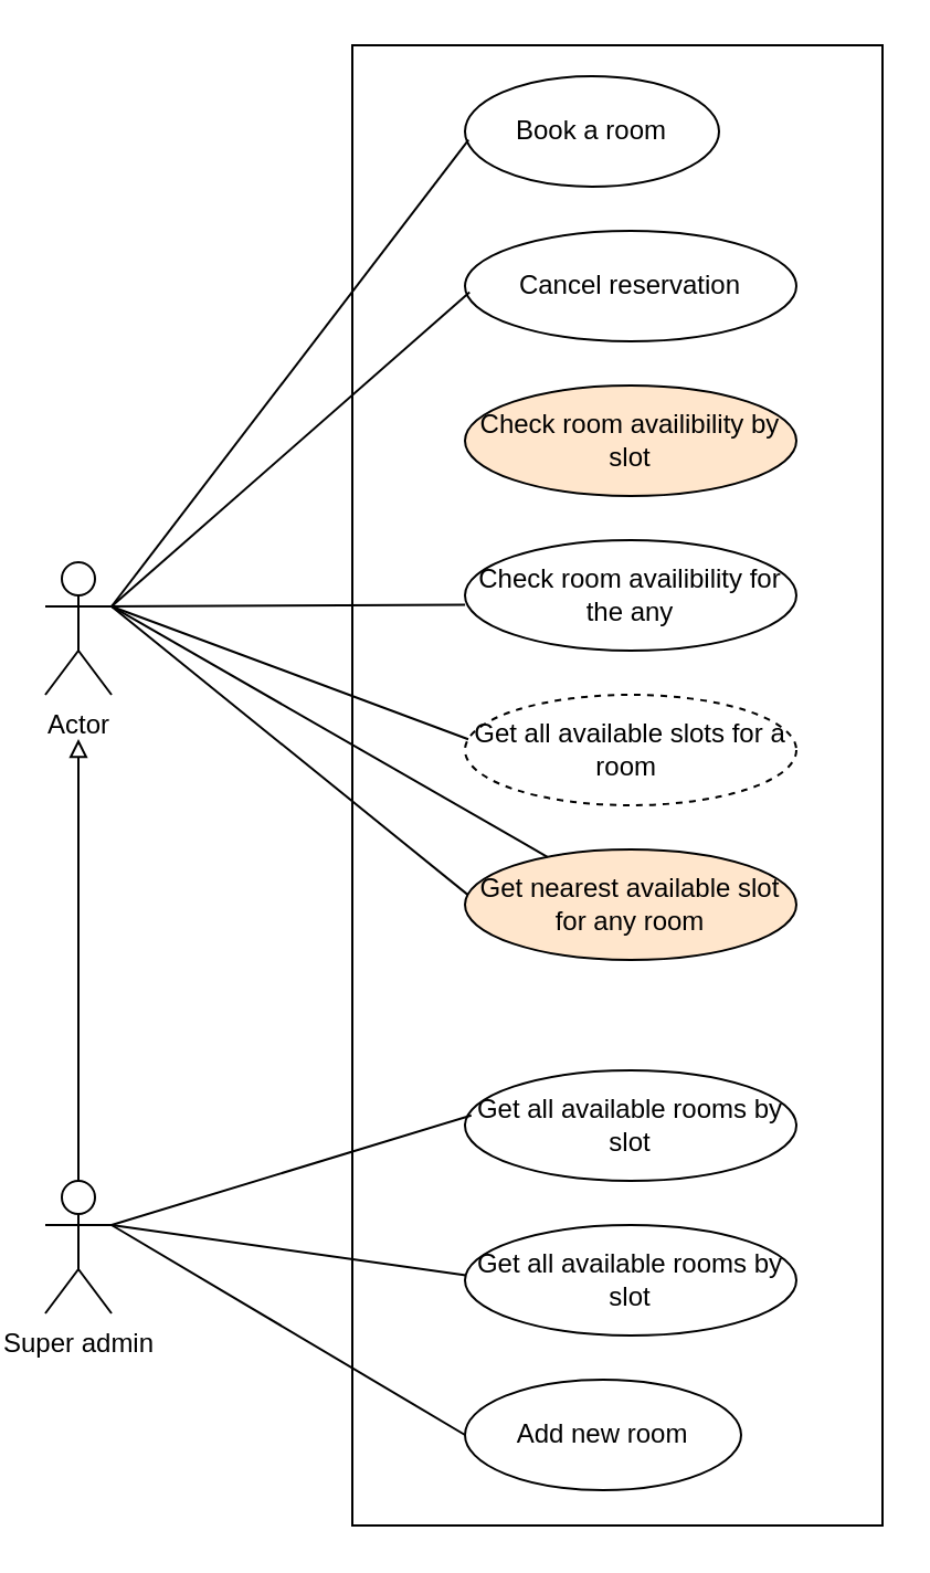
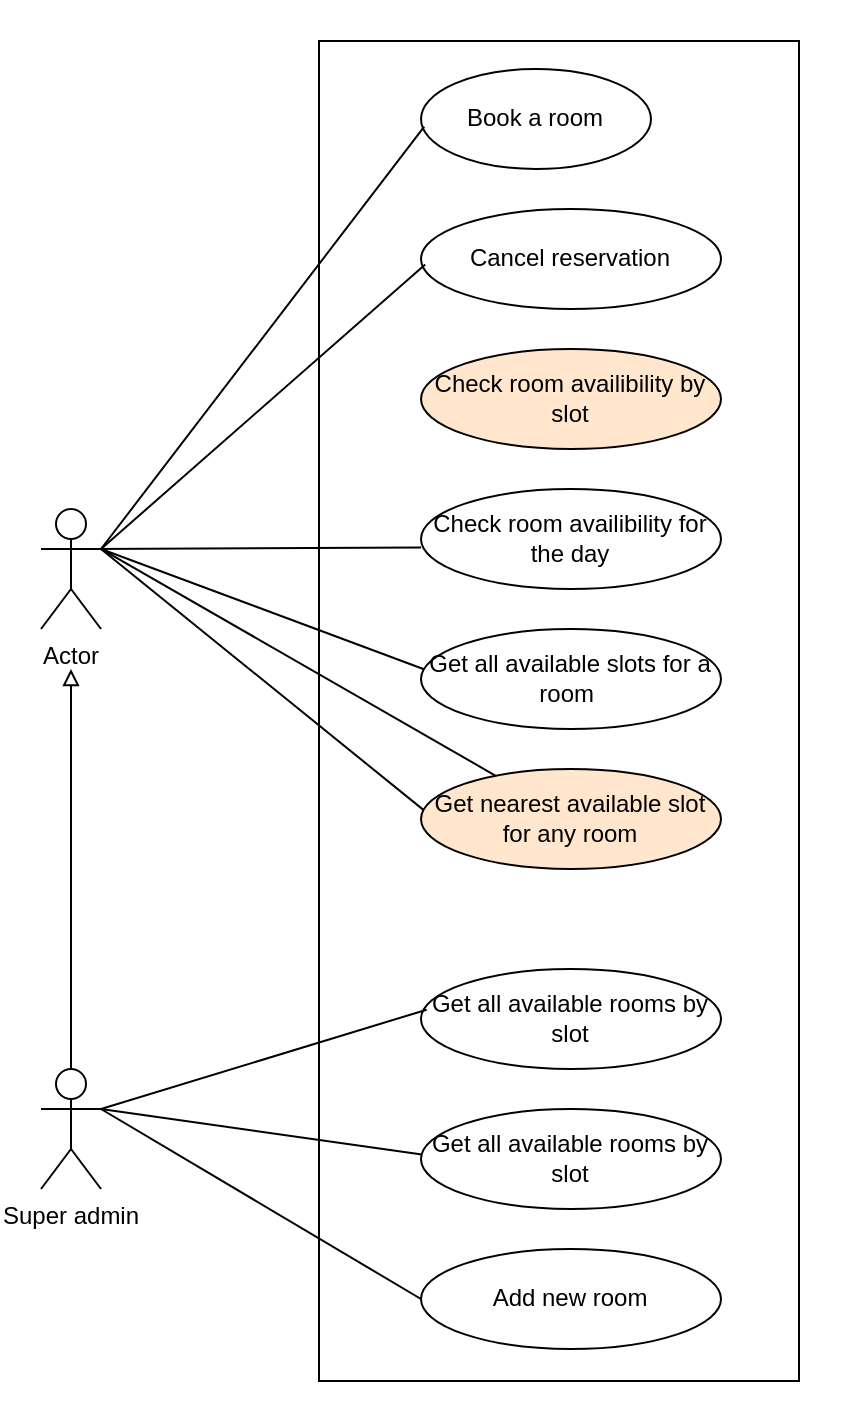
  <mxCell id="0" />
  <mxCell id="1" parent="0" />
  <mxCell id="2" value="Actor" style="shape=umlActor;verticalLabelPosition=bottom;verticalAlign=top;html=1;outlineConnect=0;" vertex="1" parent="1"><mxGeometry x="20" y="254" width="30" height="60" as="geometry" /></mxCell>
  <mxCell id="3" value="Super admin" style="shape=umlActor;verticalLabelPosition=bottom;verticalAlign=top;html=1;outlineConnect=0;" vertex="1" parent="1"><mxGeometry x="20" y="534" width="30" height="60" as="geometry" /></mxCell>
  <mxCell id="4" value="Book a room" style="ellipse;whiteSpace=wrap;html=1;" vertex="1" parent="1"><mxGeometry x="210" y="34" width="115" height="50" as="geometry" /></mxCell>
  <mxCell id="5" value="Cancel reservation" style="ellipse;whiteSpace=wrap;html=1;" vertex="1" parent="1"><mxGeometry x="210" y="104" width="150" height="50" as="geometry" /></mxCell>
  <mxCell id="6" value="Check room availibility by slot" style="ellipse;whiteSpace=wrap;html=1;fillColor=#ffe6cc;" vertex="1" parent="1"><mxGeometry x="210" y="174" width="150" height="50" as="geometry" /></mxCell>
- <mxCell id="7" value="Check room availibility for the any" style="ellipse;whiteSpace=wrap;html=1;" vertex="1" parent="1"><mxGeometry x="210" y="244" width="150" height="50" as="geometry" /></mxCell>
- <mxCell id="8" value="Get all available slots for a room&amp;nbsp;" style="ellipse;whiteSpace=wrap;html=1;dashed=1;" vertex="1" parent="1"><mxGeometry x="210" y="314" width="150" height="50" as="geometry" /></mxCell>
+ <mxCell id="7" value="Check room availibility for the day" style="ellipse;whiteSpace=wrap;html=1;" vertex="1" parent="1"><mxGeometry x="210" y="244" width="150" height="50" as="geometry" /></mxCell>
+ <mxCell id="8" value="Get all available slots for a room&amp;nbsp;" style="ellipse;whiteSpace=wrap;html=1;" vertex="1" parent="1"><mxGeometry x="210" y="314" width="150" height="50" as="geometry" /></mxCell>
  <mxCell id="9" value="Get nearest available slot for any room" style="ellipse;whiteSpace=wrap;html=1;fillColor=#ffe6cc;" vertex="1" parent="1"><mxGeometry x="210" y="384" width="150" height="50" as="geometry" /></mxCell>
  <mxCell id="10" value="" style="endArrow=none;html=1;rounded=0;entryX=0.014;entryY=0.576;entryDx=0;entryDy=0;entryPerimeter=0;" edge="1" parent="1" target="4"><mxGeometry width="50" height="50" relative="1" as="geometry"><mxPoint x="50" y="274" as="sourcePoint" /><mxPoint x="140" y="204" as="targetPoint" /></mxGeometry></mxCell>
  <mxCell id="11" value="" style="endArrow=none;html=1;rounded=0;entryX=0.014;entryY=0.555;entryDx=0;entryDy=0;entryPerimeter=0;exitX=1;exitY=0.333;exitDx=0;exitDy=0;exitPerimeter=0;" edge="1" parent="1"><mxGeometry width="50" height="50" relative="1" as="geometry"><mxPoint x="50" y="274" as="sourcePoint" /><mxPoint x="212.1" y="131.75" as="targetPoint" /></mxGeometry></mxCell>
  <mxCell id="12" value="" style="endArrow=none;html=1;rounded=0;exitX=1;exitY=0.333;exitDx=0;exitDy=0;exitPerimeter=0;" edge="1" parent="1" source="2" target="9"><mxGeometry width="50" height="50" relative="1" as="geometry"><mxPoint x="60" y="284" as="sourcePoint" /><mxPoint x="222.1" y="141.75" as="targetPoint" /></mxGeometry></mxCell>
  <mxCell id="13" value="" style="endArrow=none;html=1;rounded=0;entryX=0.027;entryY=0.585;entryDx=0;entryDy=0;entryPerimeter=0;" edge="1" parent="1"><mxGeometry width="50" height="50" relative="1" as="geometry"><mxPoint x="46" y="274" as="sourcePoint" /><mxPoint x="210.05" y="273.25" as="targetPoint" /></mxGeometry></mxCell>
  <mxCell id="14" value="" style="endArrow=none;html=1;rounded=0;entryX=0.01;entryY=0.402;entryDx=0;entryDy=0;entryPerimeter=0;" edge="1" parent="1" target="8"><mxGeometry width="50" height="50" relative="1" as="geometry"><mxPoint x="50" y="274" as="sourcePoint" /><mxPoint x="224" y="283" as="targetPoint" /></mxGeometry></mxCell>
  <mxCell id="15" value="" style="endArrow=none;html=1;rounded=0;entryX=0.009;entryY=0.411;entryDx=0;entryDy=0;entryPerimeter=0;" edge="1" parent="1" target="9"><mxGeometry width="50" height="50" relative="1" as="geometry"><mxPoint x="50" y="274" as="sourcePoint" /><mxPoint x="210" y="444.2" as="targetPoint" /></mxGeometry></mxCell>
  <mxCell id="16" value="" style="endArrow=block;html=1;rounded=0;endFill=0;" edge="1" parent="1" source="3"><mxGeometry width="50" height="50" relative="1" as="geometry"><mxPoint x="36" y="504" as="sourcePoint" /><mxPoint x="35" y="334" as="targetPoint" /></mxGeometry></mxCell>
  <mxCell id="17" value="Get all available rooms by slot" style="ellipse;whiteSpace=wrap;html=1;" vertex="1" parent="1"><mxGeometry x="210" y="484" width="150" height="50" as="geometry" /></mxCell>
  <mxCell id="18" value="Get all available rooms by slot" style="ellipse;whiteSpace=wrap;html=1;" vertex="1" parent="1"><mxGeometry x="210" y="554" width="150" height="50" as="geometry" /></mxCell>
  <mxCell id="19" value="" style="endArrow=none;html=1;rounded=0;entryX=0.019;entryY=0.407;entryDx=0;entryDy=0;entryPerimeter=0;exitX=1;exitY=0.333;exitDx=0;exitDy=0;exitPerimeter=0;" edge="1" parent="1" source="3" target="17"><mxGeometry width="50" height="50" relative="1" as="geometry"><mxPoint x="10" y="655" as="sourcePoint" /><mxPoint x="172" y="444" as="targetPoint" /></mxGeometry></mxCell>
  <mxCell id="20" value="" style="endArrow=none;html=1;rounded=0;entryX=0.003;entryY=0.456;entryDx=0;entryDy=0;entryPerimeter=0;" edge="1" parent="1" target="18"><mxGeometry width="50" height="50" relative="1" as="geometry"><mxPoint x="50" y="554" as="sourcePoint" /><mxPoint x="223" y="514" as="targetPoint" /></mxGeometry></mxCell>
  <mxCell id="21" value="" style="rounded=0;whiteSpace=wrap;html=1;fillColor=none;" vertex="1" parent="1"><mxGeometry x="159" y="20" width="240" height="670" as="geometry" /></mxCell>
- <mxCell id="22" value="Add new room" style="ellipse;whiteSpace=wrap;html=1;" vertex="1" parent="1"><mxGeometry x="210" y="624" width="125" height="50" as="geometry" /></mxCell>
+ <mxCell id="22" value="Add new room" style="ellipse;whiteSpace=wrap;html=1;" vertex="1" parent="1"><mxGeometry x="210" y="624" width="150" height="50" as="geometry" /></mxCell>
  <mxCell id="23" value="" style="endArrow=none;html=1;rounded=0;entryX=0;entryY=0.5;entryDx=0;entryDy=0;" edge="1" parent="1" target="22"><mxGeometry width="50" height="50" relative="1" as="geometry"><mxPoint x="50" y="554" as="sourcePoint" /><mxPoint x="220" y="587" as="targetPoint" /></mxGeometry></mxCell>
